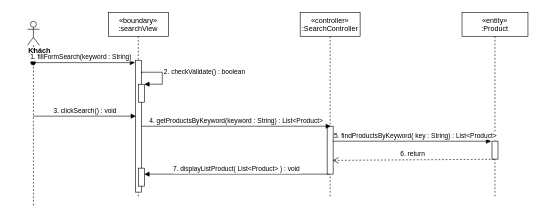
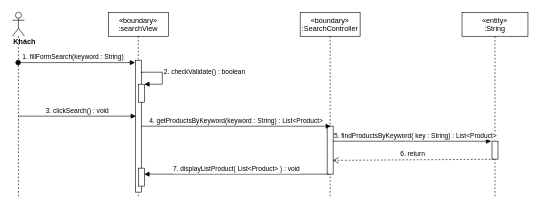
  <mxCell id="0" />
  <mxCell id="1" parent="0" />
  <mxCell id="2" value="«boundary»&#10;:searchView" style="shape=umlLifeline;perimeter=lifelinePerimeter;container=1;collapsible=0;recursiveResize=0;rounded=0;shadow=0;strokeWidth=1;" parent="1" vertex="1"><mxGeometry x="180" y="20" width="100" height="310" as="geometry" /></mxCell>
  <mxCell id="3" value="" style="points=[];perimeter=orthogonalPerimeter;rounded=0;shadow=0;strokeWidth=1;" parent="2" vertex="1"><mxGeometry x="45" y="80" width="10" height="220" as="geometry" /></mxCell>
  <mxCell id="4" value="" style="html=1;points=[];perimeter=orthogonalPerimeter;" parent="2" vertex="1"><mxGeometry x="50" y="120" width="10" height="30" as="geometry" /></mxCell>
  <mxCell id="5" value="2. checkValidate() : boolean" style="edgeStyle=orthogonalEdgeStyle;html=1;align=left;spacingLeft=2;endArrow=block;rounded=0;entryX=1;entryY=0;exitX=1;exitY=0.088;exitDx=0;exitDy=0;exitPerimeter=0;" parent="2" source="3" target="4" edge="1"><mxGeometry x="-0.161" relative="1" as="geometry"><mxPoint x="130" y="90" as="sourcePoint" /><Array as="points"><mxPoint x="56" y="101" /><mxPoint x="56" y="100" /><mxPoint x="90" y="100" /><mxPoint x="90" y="120" /></Array><mxPoint as="offset" /></mxGeometry></mxCell>
- <mxCell id="6" value="«controller»&#10;:SearchController" style="shape=umlLifeline;perimeter=lifelinePerimeter;container=1;collapsible=0;recursiveResize=0;rounded=0;shadow=0;strokeWidth=1;" parent="1" vertex="1"><mxGeometry x="500" y="20" width="100" height="310" as="geometry" /></mxCell>
+ <mxCell id="6" value="«boundary»&#10;:SearchController" style="shape=umlLifeline;perimeter=lifelinePerimeter;container=1;collapsible=0;recursiveResize=0;rounded=0;shadow=0;strokeWidth=1;" parent="1" vertex="1"><mxGeometry x="500" y="20" width="100" height="310" as="geometry" /></mxCell>
  <mxCell id="7" value="" style="points=[];perimeter=orthogonalPerimeter;rounded=0;shadow=0;strokeWidth=1;" parent="6" vertex="1"><mxGeometry x="45" y="190" width="10" height="80" as="geometry" /></mxCell>
- <mxCell id="8" value="&lt;div&gt;&lt;b&gt;Khách&lt;/b&gt;&lt;/div&gt;" style="shape=umlLifeline;participant=umlActor;perimeter=lifelinePerimeter;whiteSpace=wrap;html=1;container=1;collapsible=0;recursiveResize=0;verticalAlign=top;spacingTop=36;outlineConnect=0;align=left;" parent="1" vertex="1"><mxGeometry x="45" y="35" width="20" height="310" as="geometry" /></mxCell>
+ <mxCell id="8" value="&lt;div&gt;&lt;b&gt;Khách&lt;/b&gt;&lt;/div&gt;" style="shape=umlLifeline;participant=umlActor;perimeter=lifelinePerimeter;whiteSpace=wrap;html=1;container=1;collapsible=0;recursiveResize=0;verticalAlign=top;spacingTop=36;outlineConnect=0;align=left;" parent="1" vertex="1"><mxGeometry x="20" y="20" width="20" height="310" as="geometry" /></mxCell>
  <mxCell id="9" value="1. fillFormSearch(keyword : String)" style="verticalAlign=bottom;startArrow=oval;endArrow=block;startSize=8;shadow=0;strokeWidth=1;entryX=-0.05;entryY=0.018;entryDx=0;entryDy=0;entryPerimeter=0;" parent="1" source="8" target="3" edge="1"><mxGeometry x="-0.06" relative="1" as="geometry"><mxPoint x="20" y="110" as="sourcePoint" /><mxPoint as="offset" /></mxGeometry></mxCell>
  <mxCell id="10" value="4. getProductsByKeyword(keyword : String) : List&amp;lt;Product&amp;gt;" style="html=1;verticalAlign=bottom;endArrow=block;entryX=0.617;entryY=0.001;entryDx=0;entryDy=0;entryPerimeter=0;" parent="1" source="3" target="7" edge="1"><mxGeometry width="80" relative="1" as="geometry"><mxPoint x="240" y="188" as="sourcePoint" /><mxPoint x="420" y="150" as="targetPoint" /></mxGeometry></mxCell>
- <mxCell id="11" value="«entity»&#10;:Product" style="shape=umlLifeline;perimeter=lifelinePerimeter;container=1;collapsible=0;recursiveResize=0;rounded=0;shadow=0;strokeWidth=1;" parent="1" vertex="1"><mxGeometry x="770" y="20" width="110" height="310" as="geometry" /></mxCell>
+ <mxCell id="11" value="«entity»&#10;:String" style="shape=umlLifeline;perimeter=lifelinePerimeter;container=1;collapsible=0;recursiveResize=0;rounded=0;shadow=0;strokeWidth=1;" parent="1" vertex="1"><mxGeometry x="770" y="20" width="110" height="310" as="geometry" /></mxCell>
  <mxCell id="12" value="" style="points=[];perimeter=orthogonalPerimeter;rounded=0;shadow=0;strokeWidth=1;" parent="11" vertex="1"><mxGeometry x="50" y="215" width="10" height="30" as="geometry" /></mxCell>
  <mxCell id="13" value="5. findProductsByKeyword( key : String) : List&amp;lt;Product&amp;gt;" style="html=1;verticalAlign=bottom;endArrow=block;entryX=-0.133;entryY=0.004;entryDx=0;entryDy=0;entryPerimeter=0;exitX=0.9;exitY=0.313;exitDx=0;exitDy=0;exitPerimeter=0;" parent="1" target="12" edge="1" source="7"><mxGeometry x="0.041" width="80" relative="1" as="geometry"><mxPoint x="570" y="235" as="sourcePoint" /><mxPoint x="920" y="130" as="targetPoint" /><mxPoint as="offset" /></mxGeometry></mxCell>
  <mxCell id="14" value="6. return&amp;nbsp;" style="html=1;verticalAlign=bottom;endArrow=open;dashed=1;endSize=8;exitX=0.367;exitY=1.006;exitDx=0;exitDy=0;exitPerimeter=0;entryX=0.9;entryY=0.713;entryDx=0;entryDy=0;entryPerimeter=0;" parent="1" source="12" target="7" edge="1"><mxGeometry relative="1" as="geometry"><mxPoint x="920" y="300" as="sourcePoint" /><mxPoint x="590" y="250" as="targetPoint" /></mxGeometry></mxCell>
  <mxCell id="15" value="7. displayListProduct( List&lt;Product&gt; ) : void" style="verticalAlign=bottom;endArrow=block;shadow=0;strokeWidth=1;exitX=0.3;exitY=1;exitDx=0;exitDy=0;exitPerimeter=0;" parent="1" source="7" target="16" edge="1"><mxGeometry relative="1" as="geometry"><mxPoint x="530" y="287" as="sourcePoint" /><mxPoint x="270" y="341" as="targetPoint" /></mxGeometry></mxCell>
  <mxCell id="16" value="" style="html=1;points=[];perimeter=orthogonalPerimeter;" parent="1" vertex="1"><mxGeometry x="230" y="280" width="10" height="30" as="geometry" /></mxCell>
  <mxCell id="17" value="3. clickSearch() : void" style="html=1;verticalAlign=bottom;endArrow=block;entryX=0.1;entryY=0.424;entryDx=0;entryDy=0;entryPerimeter=0;" edge="1" parent="1" source="8" target="3"><mxGeometry width="80" relative="1" as="geometry"><mxPoint x="470" y="160" as="sourcePoint" /><mxPoint x="220" y="180" as="targetPoint" /></mxGeometry></mxCell>
